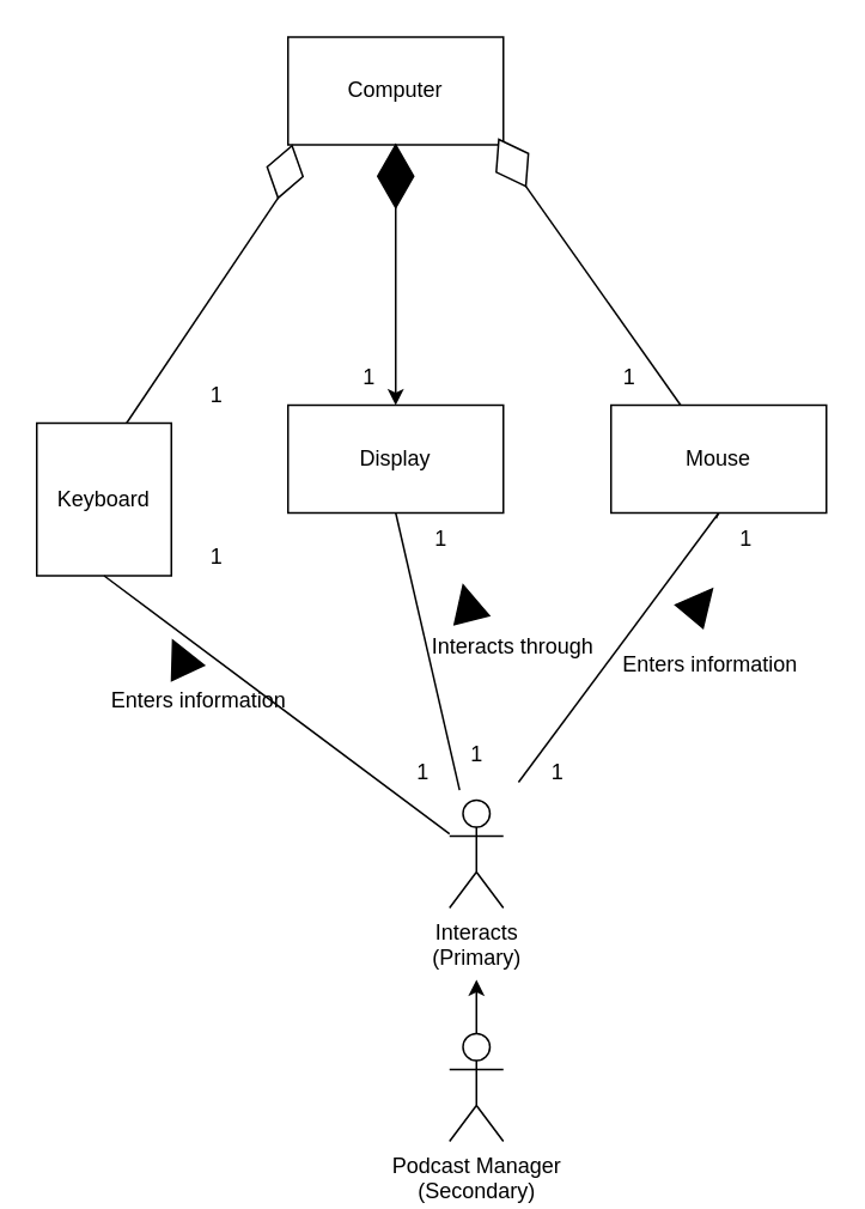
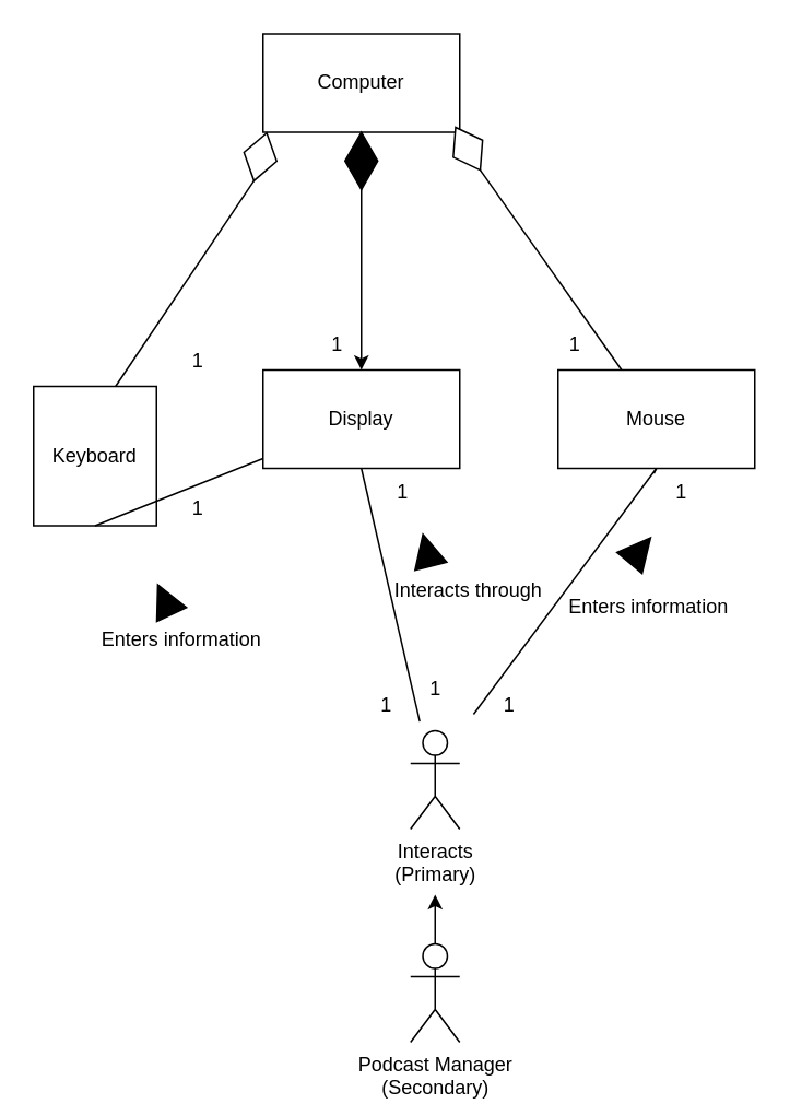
  <mxCell id="0" />
  <mxCell id="1" parent="0" />
  <mxCell id="2" style="rounded=0;orthogonalLoop=1;jettySize=auto;html=1;entryX=0.5;entryY=1;entryDx=0;entryDy=0;endArrow=none;endFill=0;" parent="1" edge="1"><mxGeometry relative="1" as="geometry"><mxPoint x="398.474" y="288.048" as="sourcePoint" /><mxPoint x="400" y="285" as="targetPoint" /></mxGeometry></mxCell>
  <mxCell id="3" value="Interacts&lt;br&gt;(Primary)" style="shape=umlActor;verticalLabelPosition=bottom;verticalAlign=top;html=1;outlineConnect=0;" parent="1" vertex="1"><mxGeometry x="250" y="445" width="30" height="60" as="geometry" /></mxCell>
  <mxCell id="4" value="1" style="text;html=1;align=center;verticalAlign=middle;resizable=0;points=[];autosize=1;strokeColor=none;fillColor=none;" parent="1" vertex="1"><mxGeometry x="220" y="415" width="30" height="30" as="geometry" /></mxCell>
  <mxCell id="5" value="1" style="text;html=1;align=center;verticalAlign=middle;resizable=0;points=[];autosize=1;strokeColor=none;fillColor=none;" parent="1" vertex="1"><mxGeometry x="250" y="405" width="30" height="30" as="geometry" /></mxCell>
  <mxCell id="6" value="1" style="text;html=1;align=center;verticalAlign=middle;resizable=0;points=[];autosize=1;strokeColor=none;fillColor=none;" parent="1" vertex="1"><mxGeometry x="295" y="415" width="30" height="30" as="geometry" /></mxCell>
  <mxCell id="7" style="rounded=0;orthogonalLoop=1;jettySize=auto;html=1;entryX=0.5;entryY=1;entryDx=0;entryDy=0;exitX=0.667;exitY=0;exitDx=0;exitDy=0;exitPerimeter=0;endArrow=none;endFill=0;" parent="1" source="8" target="33" edge="1"><mxGeometry relative="1" as="geometry"><mxPoint x="105" y="226.99" as="sourcePoint" /><mxPoint x="154.01" y="115" as="targetPoint" /></mxGeometry></mxCell>
  <mxCell id="8" value="Keyboard" style="rounded=0;whiteSpace=wrap;html=1;" parent="1" vertex="1"><mxGeometry x="20" y="235" width="75" height="85" as="geometry" /></mxCell>
  <mxCell id="9" style="rounded=0;orthogonalLoop=1;jettySize=auto;html=1;entryX=0.5;entryY=1;entryDx=0;entryDy=0;endArrow=none;endFill=0;" parent="1" source="10" target="34" edge="1"><mxGeometry relative="1" as="geometry"><mxPoint x="300" y="115" as="targetPoint" /></mxGeometry></mxCell>
  <mxCell id="10" value="Mouse" style="rounded=0;whiteSpace=wrap;html=1;" parent="1" vertex="1"><mxGeometry x="340" y="225" width="120" height="60" as="geometry" /></mxCell>
  <mxCell id="11" value="" style="edgeStyle=orthogonalEdgeStyle;rounded=0;orthogonalLoop=1;jettySize=auto;html=1;entryX=1;entryY=0;entryDx=0;entryDy=0;" parent="1" source="12" target="12" edge="1"><mxGeometry relative="1" as="geometry"><Array as="points"><mxPoint x="260" y="225" /></Array></mxGeometry></mxCell>
  <mxCell id="12" value="Display" style="rounded=0;whiteSpace=wrap;html=1;" parent="1" vertex="1"><mxGeometry x="160" y="225" width="120" height="60" as="geometry" /></mxCell>
  <mxCell id="13" value="Enters information" style="text;html=1;align=center;verticalAlign=middle;resizable=0;points=[];autosize=1;strokeColor=none;fillColor=none;" parent="1" vertex="1"><mxGeometry x="50" y="375" width="120" height="30" as="geometry" /></mxCell>
  <mxCell id="14" value="Enters information" style="text;html=1;align=center;verticalAlign=middle;resizable=0;points=[];autosize=1;strokeColor=none;fillColor=none;" parent="1" vertex="1"><mxGeometry x="335" y="355" width="120" height="30" as="geometry" /></mxCell>
  <mxCell id="15" value="" style="rounded=0;orthogonalLoop=1;jettySize=auto;html=1;entryX=0.5;entryY=1;entryDx=0;entryDy=0;endArrow=none;endFill=0;exitX=0.187;exitY=1.147;exitDx=0;exitDy=0;exitPerimeter=0;" parent="1" source="5" target="12" edge="1"><mxGeometry relative="1" as="geometry"><mxPoint x="250" y="422.08" as="sourcePoint" /><mxPoint x="223.586" y="314.999" as="targetPoint" /></mxGeometry></mxCell>
- <mxCell id="16" style="rounded=0;orthogonalLoop=1;jettySize=auto;html=1;endArrow=none;endFill=0;exitX=0.5;exitY=1;exitDx=0;exitDy=0;" parent="1" source="8" target="3" edge="1"><mxGeometry relative="1" as="geometry"><mxPoint x="97.686" y="322.028" as="sourcePoint" /></mxGeometry></mxCell>
+ <mxCell id="16" style="rounded=0;orthogonalLoop=1;jettySize=auto;html=1;endArrow=none;endFill=0;exitX=0.5;exitY=1;exitDx=0;exitDy=0;" parent="1" source="8" target="12" edge="1"><mxGeometry relative="1" as="geometry"><mxPoint x="97.686" y="322.028" as="sourcePoint" /></mxGeometry></mxCell>
  <mxCell id="17" value="" style="rounded=0;orthogonalLoop=1;jettySize=auto;html=1;entryX=0.5;entryY=1;entryDx=0;entryDy=0;endArrow=none;endFill=0;" parent="1" target="10" edge="1"><mxGeometry relative="1" as="geometry"><mxPoint x="288.45" y="435" as="sourcePoint" /><mxPoint x="379.993" y="323.123" as="targetPoint" /></mxGeometry></mxCell>
  <mxCell id="18" style="edgeStyle=orthogonalEdgeStyle;rounded=0;orthogonalLoop=1;jettySize=auto;html=1;entryX=0.5;entryY=0;entryDx=0;entryDy=0;" parent="1" source="19" target="12" edge="1"><mxGeometry relative="1" as="geometry" /></mxCell>
  <mxCell id="19" value="Computer" style="rounded=0;whiteSpace=wrap;html=1;" parent="1" vertex="1"><mxGeometry x="160" y="20" width="120" height="60" as="geometry" /></mxCell>
  <mxCell id="20" style="edgeStyle=orthogonalEdgeStyle;rounded=0;orthogonalLoop=1;jettySize=auto;html=1;" parent="1" source="21" edge="1"><mxGeometry relative="1" as="geometry"><mxPoint x="265" y="545" as="targetPoint" /></mxGeometry></mxCell>
  <mxCell id="21" value="Podcast Manager&lt;br&gt;(Secondary)" style="shape=umlActor;verticalLabelPosition=bottom;verticalAlign=top;html=1;outlineConnect=0;" parent="1" vertex="1"><mxGeometry x="250" y="575" width="30" height="60" as="geometry" /></mxCell>
  <mxCell id="22" value="" style="triangle;whiteSpace=wrap;html=1;fillColor=#000000;rotation=-115;" parent="1" vertex="1"><mxGeometry x="90" y="355" width="20" height="20" as="geometry" /></mxCell>
  <mxCell id="23" value="" style="triangle;whiteSpace=wrap;html=1;fillColor=#000000;rotation=-50;" parent="1" vertex="1"><mxGeometry x="380" y="325" width="20" height="20" as="geometry" /></mxCell>
  <mxCell id="24" value="" style="triangle;whiteSpace=wrap;html=1;fillColor=#000000;rotation=-104;" parent="1" vertex="1"><mxGeometry x="250" y="325" width="20" height="20" as="geometry" /></mxCell>
  <mxCell id="25" value="Interacts through" style="text;html=1;align=center;verticalAlign=middle;resizable=0;points=[];autosize=1;strokeColor=none;fillColor=none;" parent="1" vertex="1"><mxGeometry x="230" y="345" width="110" height="30" as="geometry" /></mxCell>
  <mxCell id="26" value="1" style="text;html=1;align=center;verticalAlign=middle;resizable=0;points=[];autosize=1;strokeColor=none;fillColor=none;" parent="1" vertex="1"><mxGeometry x="105" y="295" width="30" height="30" as="geometry" /></mxCell>
  <mxCell id="27" value="1" style="text;html=1;align=center;verticalAlign=middle;resizable=0;points=[];autosize=1;strokeColor=none;fillColor=none;" parent="1" vertex="1"><mxGeometry x="399.99" y="285" width="30" height="30" as="geometry" /></mxCell>
  <mxCell id="28" value="1" style="text;html=1;align=center;verticalAlign=middle;resizable=0;points=[];autosize=1;strokeColor=none;fillColor=none;" parent="1" vertex="1"><mxGeometry x="230" y="285" width="30" height="30" as="geometry" /></mxCell>
  <mxCell id="29" value="1" style="text;html=1;align=center;verticalAlign=middle;resizable=0;points=[];autosize=1;strokeColor=none;fillColor=none;" vertex="1" parent="1"><mxGeometry x="105" y="205" width="30" height="30" as="geometry" /></mxCell>
  <mxCell id="30" value="1" style="text;html=1;align=center;verticalAlign=middle;resizable=0;points=[];autosize=1;strokeColor=none;fillColor=none;" vertex="1" parent="1"><mxGeometry x="190" y="195" width="30" height="30" as="geometry" /></mxCell>
  <mxCell id="31" value="1" style="text;html=1;align=center;verticalAlign=middle;resizable=0;points=[];autosize=1;strokeColor=none;fillColor=none;" vertex="1" parent="1"><mxGeometry x="335" y="195" width="30" height="30" as="geometry" /></mxCell>
  <mxCell id="32" value="" style="rhombus;whiteSpace=wrap;html=1;fillColor=#000000;rotation=0;" vertex="1" parent="1"><mxGeometry x="210" y="80" width="20" height="35" as="geometry" /></mxCell>
  <mxCell id="33" value="" style="rhombus;whiteSpace=wrap;html=1;fillColor=#FFFFFF;rotation=15;" vertex="1" parent="1"><mxGeometry x="148.03" y="80" width="20.65" height="30.08" as="geometry" /></mxCell>
  <mxCell id="34" value="" style="rhombus;whiteSpace=wrap;html=1;fillColor=#FFFFFF;rotation=-30;" vertex="1" parent="1"><mxGeometry x="274.671" y="75" width="20.65" height="30.08" as="geometry" /></mxCell>
